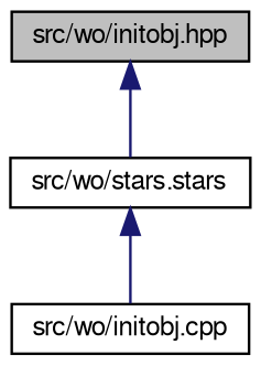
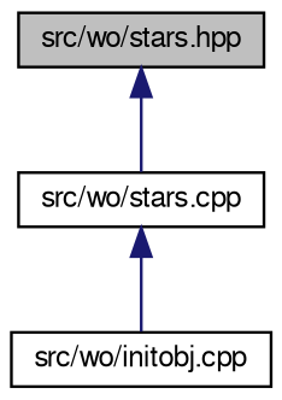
  digraph {
    node [color=black fontname=FreeSans fontsize=10 shape=record]
    edge [color=midnightblue dir=back fontname=FreeSans fontsize=10 labelfontname=FreeSans labelfontsize=10 style=solid]
-   n1 [fillcolor=grey75 fontcolor=black height=0.2 label="src/wo/initobj.hpp" style=filled width=0.4]
-   n2 [height=0.2 label="src/wo/stars.stars" width=0.4]
+   n1 [fillcolor=grey75 fontcolor=black height=0.2 label="src/wo/stars.hpp" style=filled width=0.4]
+   n2 [height=0.2 label="src/wo/stars.cpp" width=0.4]
    n3 [height=0.2 label="src/wo/initobj.cpp" width=0.4]
    n1 -> n2
    n2 -> n3
  }
